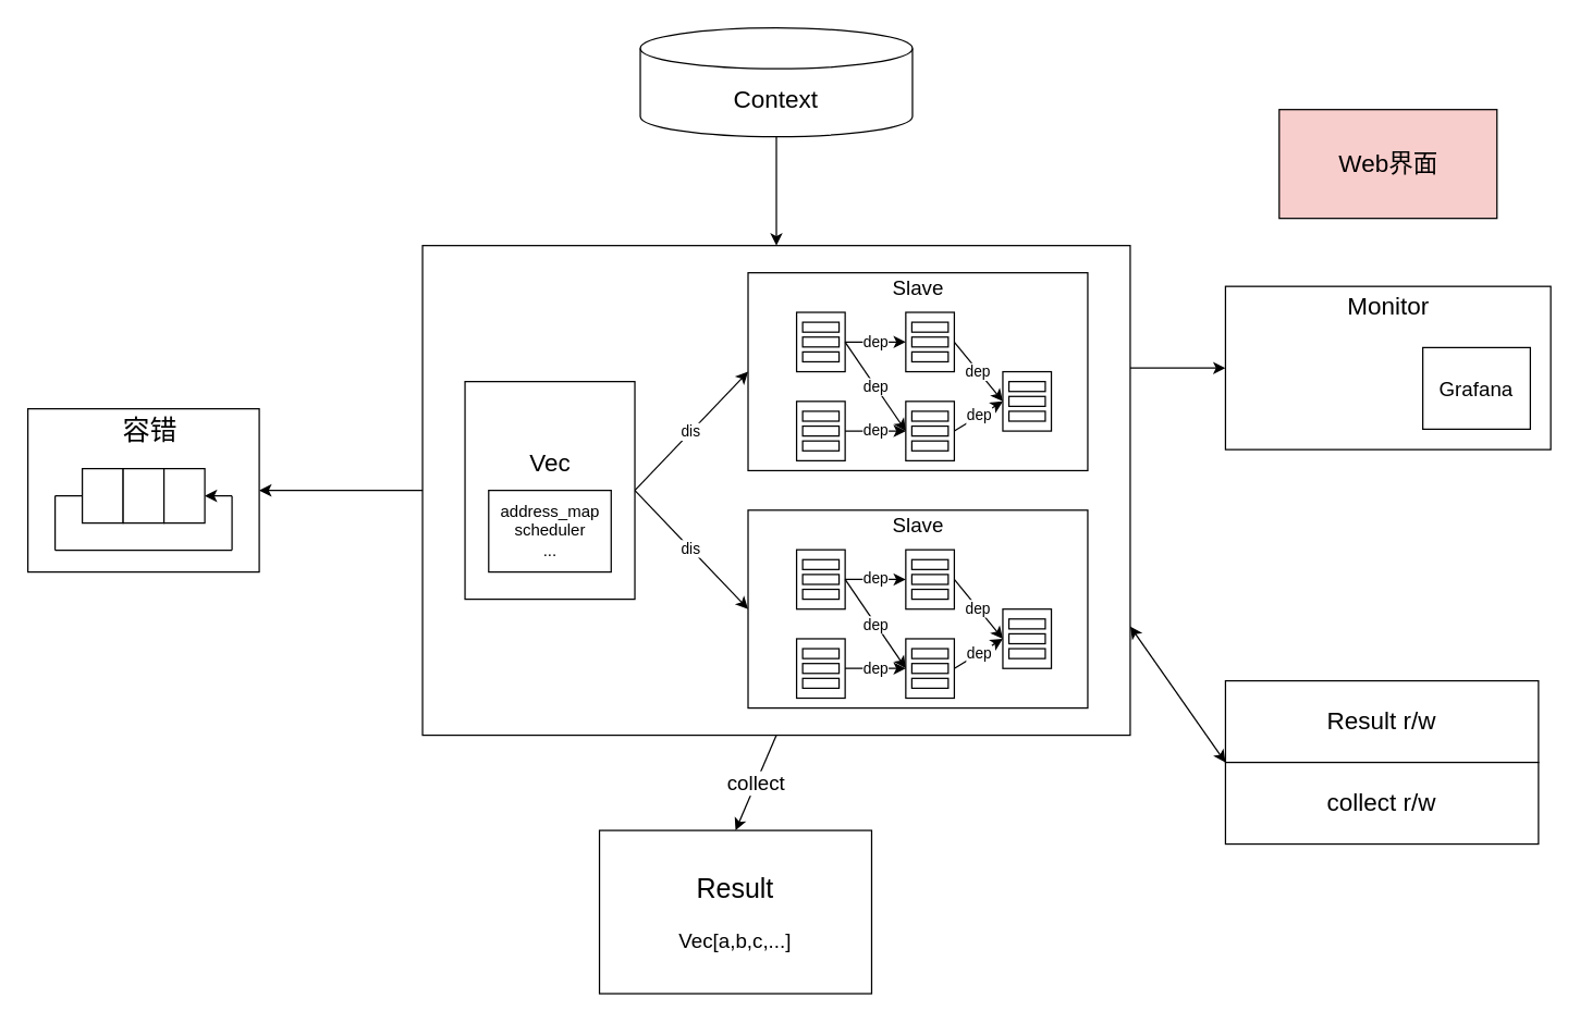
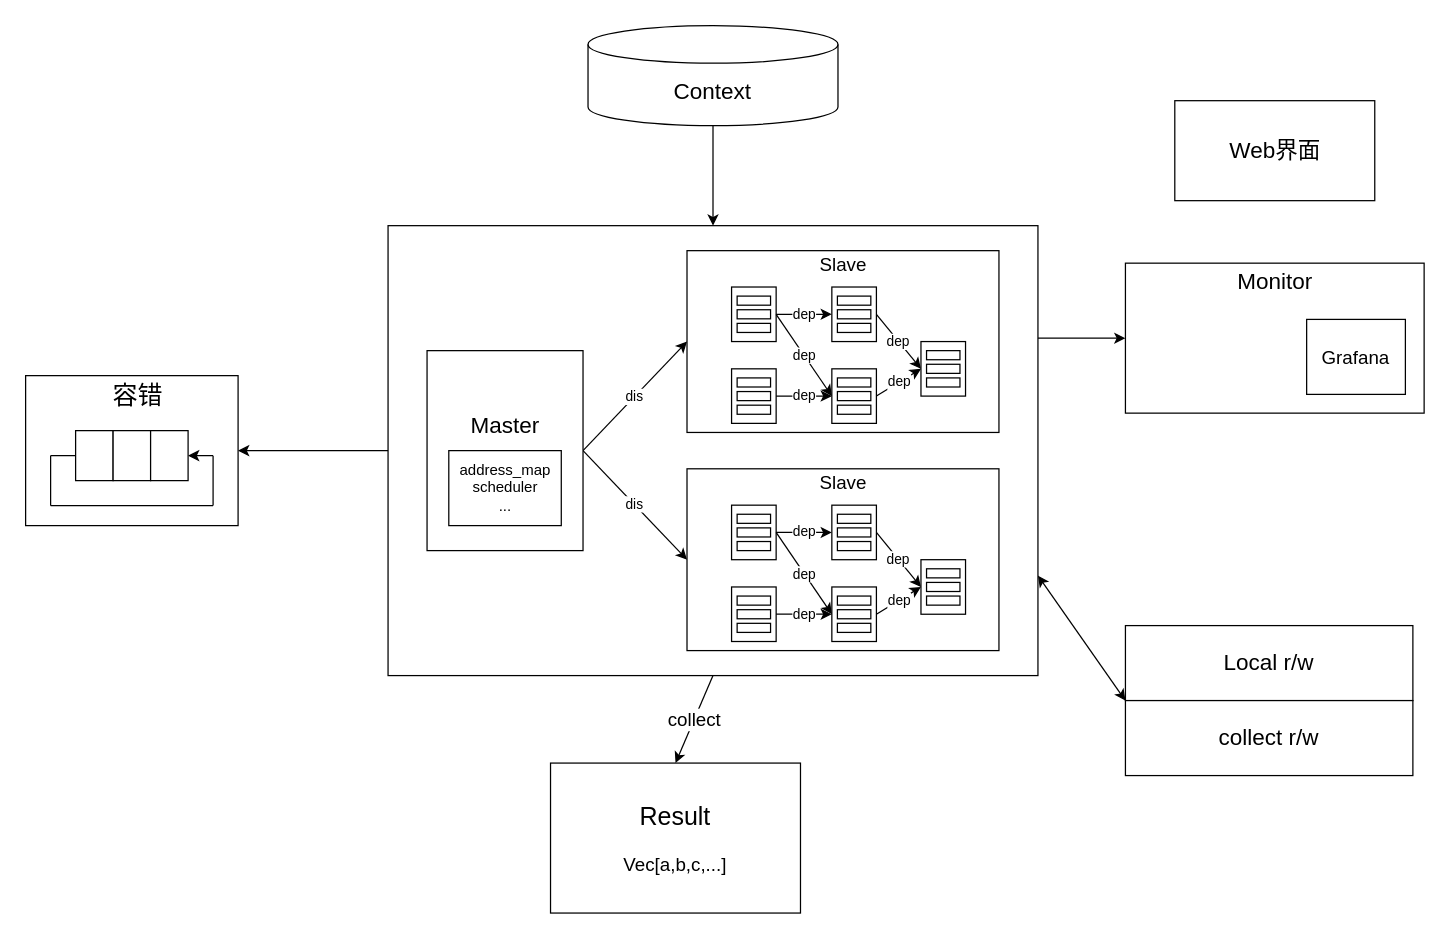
  <mxCell id="0" />
  <mxCell id="1" parent="0" />
  <mxCell id="2" value="" style="group" parent="1" vertex="1" connectable="0"><mxGeometry x="310" y="180" width="520" height="360" as="geometry" /></mxCell>
  <mxCell id="3" value="" style="rounded=0;whiteSpace=wrap;html=1;" parent="2" vertex="1"><mxGeometry width="520" height="360.0" as="geometry" /></mxCell>
  <mxCell id="4" value="" style="group" parent="2" vertex="1" connectable="0"><mxGeometry x="239.2" y="20.0" width="249.6" height="320.0" as="geometry" /></mxCell>
  <mxCell id="5" value="" style="group" parent="4" vertex="1" connectable="0"><mxGeometry width="249.6" height="145.455" as="geometry" /></mxCell>
  <mxCell id="6" value="" style="rounded=0;whiteSpace=wrap;html=1;" parent="5" vertex="1"><mxGeometry width="249.6" height="145.455" as="geometry" /></mxCell>
  <mxCell id="7" value="" style="group" parent="5" vertex="1" connectable="0"><mxGeometry x="115.886" y="94.545" width="35.657" height="43.636" as="geometry" /></mxCell>
  <mxCell id="8" value="" style="rounded=0;whiteSpace=wrap;html=1;" parent="7" vertex="1"><mxGeometry width="35.657" height="43.636" as="geometry" /></mxCell>
  <mxCell id="9" value="" style="rounded=0;whiteSpace=wrap;html=1;" parent="7" vertex="1"><mxGeometry x="4.457" y="7.273" width="26.743" height="7.273" as="geometry" /></mxCell>
  <mxCell id="10" value="" style="rounded=0;whiteSpace=wrap;html=1;" parent="7" vertex="1"><mxGeometry x="4.457" y="18.182" width="26.743" height="7.273" as="geometry" /></mxCell>
  <mxCell id="11" value="" style="rounded=0;whiteSpace=wrap;html=1;" parent="7" vertex="1"><mxGeometry x="4.457" y="29.091" width="26.743" height="7.273" as="geometry" /></mxCell>
  <mxCell id="12" value="" style="group" parent="5" vertex="1" connectable="0"><mxGeometry x="35.657" y="29.091" width="35.657" height="43.636" as="geometry" /></mxCell>
  <mxCell id="13" value="" style="rounded=0;whiteSpace=wrap;html=1;" parent="12" vertex="1"><mxGeometry width="35.657" height="43.636" as="geometry" /></mxCell>
  <mxCell id="14" value="" style="rounded=0;whiteSpace=wrap;html=1;" parent="12" vertex="1"><mxGeometry x="4.457" y="7.273" width="26.743" height="7.273" as="geometry" /></mxCell>
  <mxCell id="15" value="" style="rounded=0;whiteSpace=wrap;html=1;" parent="12" vertex="1"><mxGeometry x="4.457" y="18.182" width="26.743" height="7.273" as="geometry" /></mxCell>
  <mxCell id="16" value="" style="rounded=0;whiteSpace=wrap;html=1;" parent="12" vertex="1"><mxGeometry x="4.457" y="29.091" width="26.743" height="7.273" as="geometry" /></mxCell>
  <mxCell id="17" value="" style="group" parent="5" vertex="1" connectable="0"><mxGeometry x="35.657" y="94.545" width="35.657" height="43.636" as="geometry" /></mxCell>
  <mxCell id="18" value="" style="rounded=0;whiteSpace=wrap;html=1;" parent="17" vertex="1"><mxGeometry width="35.657" height="43.636" as="geometry" /></mxCell>
  <mxCell id="19" value="" style="rounded=0;whiteSpace=wrap;html=1;" parent="17" vertex="1"><mxGeometry x="4.457" y="7.273" width="26.743" height="7.273" as="geometry" /></mxCell>
  <mxCell id="20" value="" style="rounded=0;whiteSpace=wrap;html=1;" parent="17" vertex="1"><mxGeometry x="4.457" y="18.182" width="26.743" height="7.273" as="geometry" /></mxCell>
  <mxCell id="21" value="" style="rounded=0;whiteSpace=wrap;html=1;" parent="17" vertex="1"><mxGeometry x="4.457" y="29.091" width="26.743" height="7.273" as="geometry" /></mxCell>
  <mxCell id="22" value="" style="group" parent="5" vertex="1" connectable="0"><mxGeometry x="115.886" y="29.091" width="35.657" height="43.636" as="geometry" /></mxCell>
  <mxCell id="23" value="" style="rounded=0;whiteSpace=wrap;html=1;" parent="22" vertex="1"><mxGeometry width="35.657" height="43.636" as="geometry" /></mxCell>
  <mxCell id="24" value="" style="rounded=0;whiteSpace=wrap;html=1;" parent="22" vertex="1"><mxGeometry x="4.457" y="7.273" width="26.743" height="7.273" as="geometry" /></mxCell>
  <mxCell id="25" value="" style="rounded=0;whiteSpace=wrap;html=1;" parent="22" vertex="1"><mxGeometry x="4.457" y="18.182" width="26.743" height="7.273" as="geometry" /></mxCell>
  <mxCell id="26" value="" style="rounded=0;whiteSpace=wrap;html=1;" parent="22" vertex="1"><mxGeometry x="4.457" y="29.091" width="26.743" height="7.273" as="geometry" /></mxCell>
  <mxCell id="27" value="" style="group" parent="5" vertex="1" connectable="0"><mxGeometry x="187.2" y="72.727" width="35.657" height="43.636" as="geometry" /></mxCell>
  <mxCell id="28" value="" style="rounded=0;whiteSpace=wrap;html=1;" parent="27" vertex="1"><mxGeometry width="35.657" height="43.636" as="geometry" /></mxCell>
  <mxCell id="29" value="" style="rounded=0;whiteSpace=wrap;html=1;" parent="27" vertex="1"><mxGeometry x="4.457" y="7.273" width="26.743" height="7.273" as="geometry" /></mxCell>
  <mxCell id="30" value="" style="rounded=0;whiteSpace=wrap;html=1;" parent="27" vertex="1"><mxGeometry x="4.457" y="18.182" width="26.743" height="7.273" as="geometry" /></mxCell>
  <mxCell id="31" value="" style="rounded=0;whiteSpace=wrap;html=1;" parent="27" vertex="1"><mxGeometry x="4.457" y="29.091" width="26.743" height="7.273" as="geometry" /></mxCell>
  <mxCell id="32" value="dep" style="edgeStyle=none;html=1;exitX=1;exitY=0.5;exitDx=0;exitDy=0;entryX=0;entryY=0.5;entryDx=0;entryDy=0;" parent="5" source="13" target="23" edge="1"><mxGeometry relative="1" as="geometry" /></mxCell>
  <mxCell id="33" value="dep" style="edgeStyle=none;html=1;exitX=1;exitY=0.5;exitDx=0;exitDy=0;entryX=0;entryY=0.5;entryDx=0;entryDy=0;" parent="5" source="13" target="8" edge="1"><mxGeometry relative="1" as="geometry" /></mxCell>
  <mxCell id="34" value="dep" style="edgeStyle=none;html=1;exitX=1;exitY=0.5;exitDx=0;exitDy=0;entryX=0;entryY=0.5;entryDx=0;entryDy=0;" parent="5" source="18" target="8" edge="1"><mxGeometry relative="1" as="geometry" /></mxCell>
  <mxCell id="35" value="dep" style="edgeStyle=none;html=1;exitX=1;exitY=0.5;exitDx=0;exitDy=0;entryX=0;entryY=0.5;entryDx=0;entryDy=0;" parent="5" source="8" target="28" edge="1"><mxGeometry relative="1" as="geometry" /></mxCell>
  <mxCell id="36" value="dep" style="edgeStyle=none;html=1;exitX=1;exitY=0.5;exitDx=0;exitDy=0;entryX=0;entryY=0.5;entryDx=0;entryDy=0;" parent="5" source="23" target="28" edge="1"><mxGeometry relative="1" as="geometry" /></mxCell>
  <mxCell id="37" value="&lt;font style=&quot;font-size: 15px;&quot;&gt;Slave&lt;/font&gt;" style="rounded=0;whiteSpace=wrap;html=1;opacity=0;" parent="5" vertex="1"><mxGeometry x="71.314" width="106.971" height="21.818" as="geometry" /></mxCell>
  <mxCell id="38" value="" style="group" parent="4" vertex="1" connectable="0"><mxGeometry y="174.545" width="249.6" height="145.455" as="geometry" /></mxCell>
  <mxCell id="39" value="" style="rounded=0;whiteSpace=wrap;html=1;" parent="38" vertex="1"><mxGeometry width="249.6" height="145.455" as="geometry" /></mxCell>
  <mxCell id="40" value="" style="group" parent="38" vertex="1" connectable="0"><mxGeometry x="115.886" y="94.545" width="35.657" height="43.636" as="geometry" /></mxCell>
  <mxCell id="41" value="" style="rounded=0;whiteSpace=wrap;html=1;" parent="40" vertex="1"><mxGeometry width="35.657" height="43.636" as="geometry" /></mxCell>
  <mxCell id="42" value="" style="rounded=0;whiteSpace=wrap;html=1;" parent="40" vertex="1"><mxGeometry x="4.457" y="7.273" width="26.743" height="7.273" as="geometry" /></mxCell>
  <mxCell id="43" value="" style="rounded=0;whiteSpace=wrap;html=1;" parent="40" vertex="1"><mxGeometry x="4.457" y="18.182" width="26.743" height="7.273" as="geometry" /></mxCell>
  <mxCell id="44" value="" style="rounded=0;whiteSpace=wrap;html=1;" parent="40" vertex="1"><mxGeometry x="4.457" y="29.091" width="26.743" height="7.273" as="geometry" /></mxCell>
  <mxCell id="45" value="" style="group" parent="38" vertex="1" connectable="0"><mxGeometry x="35.657" y="29.091" width="35.657" height="43.636" as="geometry" /></mxCell>
  <mxCell id="46" value="" style="rounded=0;whiteSpace=wrap;html=1;" parent="45" vertex="1"><mxGeometry width="35.657" height="43.636" as="geometry" /></mxCell>
  <mxCell id="47" value="" style="rounded=0;whiteSpace=wrap;html=1;" parent="45" vertex="1"><mxGeometry x="4.457" y="7.273" width="26.743" height="7.273" as="geometry" /></mxCell>
  <mxCell id="48" value="" style="rounded=0;whiteSpace=wrap;html=1;" parent="45" vertex="1"><mxGeometry x="4.457" y="18.182" width="26.743" height="7.273" as="geometry" /></mxCell>
  <mxCell id="49" value="" style="rounded=0;whiteSpace=wrap;html=1;" parent="45" vertex="1"><mxGeometry x="4.457" y="29.091" width="26.743" height="7.273" as="geometry" /></mxCell>
  <mxCell id="50" value="" style="group" parent="38" vertex="1" connectable="0"><mxGeometry x="35.657" y="94.545" width="35.657" height="43.636" as="geometry" /></mxCell>
  <mxCell id="51" value="" style="rounded=0;whiteSpace=wrap;html=1;" parent="50" vertex="1"><mxGeometry width="35.657" height="43.636" as="geometry" /></mxCell>
  <mxCell id="52" value="" style="rounded=0;whiteSpace=wrap;html=1;" parent="50" vertex="1"><mxGeometry x="4.457" y="7.273" width="26.743" height="7.273" as="geometry" /></mxCell>
  <mxCell id="53" value="" style="rounded=0;whiteSpace=wrap;html=1;" parent="50" vertex="1"><mxGeometry x="4.457" y="18.182" width="26.743" height="7.273" as="geometry" /></mxCell>
  <mxCell id="54" value="" style="rounded=0;whiteSpace=wrap;html=1;" parent="50" vertex="1"><mxGeometry x="4.457" y="29.091" width="26.743" height="7.273" as="geometry" /></mxCell>
  <mxCell id="55" value="" style="group" parent="38" vertex="1" connectable="0"><mxGeometry x="115.886" y="29.091" width="35.657" height="43.636" as="geometry" /></mxCell>
  <mxCell id="56" value="" style="rounded=0;whiteSpace=wrap;html=1;" parent="55" vertex="1"><mxGeometry width="35.657" height="43.636" as="geometry" /></mxCell>
  <mxCell id="57" value="" style="rounded=0;whiteSpace=wrap;html=1;" parent="55" vertex="1"><mxGeometry x="4.457" y="7.273" width="26.743" height="7.273" as="geometry" /></mxCell>
  <mxCell id="58" value="" style="rounded=0;whiteSpace=wrap;html=1;" parent="55" vertex="1"><mxGeometry x="4.457" y="18.182" width="26.743" height="7.273" as="geometry" /></mxCell>
  <mxCell id="59" value="" style="rounded=0;whiteSpace=wrap;html=1;" parent="55" vertex="1"><mxGeometry x="4.457" y="29.091" width="26.743" height="7.273" as="geometry" /></mxCell>
  <mxCell id="60" value="" style="group" parent="38" vertex="1" connectable="0"><mxGeometry x="187.2" y="72.727" width="35.657" height="43.636" as="geometry" /></mxCell>
  <mxCell id="61" value="" style="rounded=0;whiteSpace=wrap;html=1;" parent="60" vertex="1"><mxGeometry width="35.657" height="43.636" as="geometry" /></mxCell>
  <mxCell id="62" value="" style="rounded=0;whiteSpace=wrap;html=1;" parent="60" vertex="1"><mxGeometry x="4.457" y="7.273" width="26.743" height="7.273" as="geometry" /></mxCell>
  <mxCell id="63" value="" style="rounded=0;whiteSpace=wrap;html=1;" parent="60" vertex="1"><mxGeometry x="4.457" y="18.182" width="26.743" height="7.273" as="geometry" /></mxCell>
  <mxCell id="64" value="" style="rounded=0;whiteSpace=wrap;html=1;" parent="60" vertex="1"><mxGeometry x="4.457" y="29.091" width="26.743" height="7.273" as="geometry" /></mxCell>
  <mxCell id="65" value="dep" style="edgeStyle=none;html=1;exitX=1;exitY=0.5;exitDx=0;exitDy=0;entryX=0;entryY=0.5;entryDx=0;entryDy=0;" parent="38" source="46" target="56" edge="1"><mxGeometry relative="1" as="geometry" /></mxCell>
  <mxCell id="66" value="dep" style="edgeStyle=none;html=1;exitX=1;exitY=0.5;exitDx=0;exitDy=0;entryX=0;entryY=0.5;entryDx=0;entryDy=0;" parent="38" source="46" target="41" edge="1"><mxGeometry relative="1" as="geometry" /></mxCell>
  <mxCell id="67" value="dep" style="edgeStyle=none;html=1;exitX=1;exitY=0.5;exitDx=0;exitDy=0;entryX=0;entryY=0.5;entryDx=0;entryDy=0;" parent="38" source="51" target="41" edge="1"><mxGeometry relative="1" as="geometry" /></mxCell>
  <mxCell id="68" value="dep" style="edgeStyle=none;html=1;exitX=1;exitY=0.5;exitDx=0;exitDy=0;entryX=0;entryY=0.5;entryDx=0;entryDy=0;" parent="38" source="41" target="61" edge="1"><mxGeometry relative="1" as="geometry" /></mxCell>
  <mxCell id="69" value="dep" style="edgeStyle=none;html=1;exitX=1;exitY=0.5;exitDx=0;exitDy=0;entryX=0;entryY=0.5;entryDx=0;entryDy=0;" parent="38" source="56" target="61" edge="1"><mxGeometry relative="1" as="geometry" /></mxCell>
  <mxCell id="70" value="&lt;font style=&quot;font-size: 15px;&quot;&gt;Slave&lt;/font&gt;" style="rounded=0;whiteSpace=wrap;html=1;opacity=0;" parent="38" vertex="1"><mxGeometry x="71.314" width="106.971" height="21.818" as="geometry" /></mxCell>
  <mxCell id="71" value="dis" style="edgeStyle=none;html=1;exitX=1;exitY=0.5;exitDx=0;exitDy=0;entryX=0;entryY=0.5;entryDx=0;entryDy=0;" parent="2" source="73" target="6" edge="1"><mxGeometry relative="1" as="geometry" /></mxCell>
  <mxCell id="72" value="dis" style="edgeStyle=none;html=1;exitX=1;exitY=0.5;exitDx=0;exitDy=0;entryX=0;entryY=0.5;entryDx=0;entryDy=0;" parent="2" source="73" target="39" edge="1"><mxGeometry relative="1" as="geometry" /></mxCell>
  <mxCell id="73" value="" style="rounded=0;whiteSpace=wrap;html=1;" parent="2" vertex="1"><mxGeometry x="31.2" y="100" width="124.8" height="160.0" as="geometry" /></mxCell>
  <mxCell id="74" value="address_map&lt;br&gt;scheduler&lt;br&gt;..." style="rounded=0;whiteSpace=wrap;html=1;" parent="2" vertex="1"><mxGeometry x="48.6" y="180" width="90" height="60" as="geometry" /></mxCell>
- <mxCell id="75" value="&lt;font style=&quot;font-size: 18px;&quot;&gt;Vec&lt;/font&gt;" style="rounded=0;whiteSpace=wrap;html=1;opacity=0;" parent="2" vertex="1"><mxGeometry x="58.6" y="140" width="70" height="40" as="geometry" /></mxCell>
+ <mxCell id="75" value="&lt;font style=&quot;font-size: 18px;&quot;&gt;Master&lt;/font&gt;" style="rounded=0;whiteSpace=wrap;html=1;opacity=0;" parent="2" vertex="1"><mxGeometry x="58.6" y="140" width="70" height="40" as="geometry" /></mxCell>
  <mxCell id="76" value="" style="rounded=0;whiteSpace=wrap;html=1;" parent="1" vertex="1"><mxGeometry x="20" y="300" width="170" height="120" as="geometry" /></mxCell>
  <mxCell id="77" style="edgeStyle=none;html=1;exitX=0;exitY=0.5;exitDx=0;exitDy=0;entryX=1;entryY=0.5;entryDx=0;entryDy=0;" parent="1" source="3" target="76" edge="1"><mxGeometry relative="1" as="geometry" /></mxCell>
  <mxCell id="78" value="" style="group" parent="1" vertex="1" connectable="0"><mxGeometry x="40" y="344" width="130" height="60" as="geometry" /></mxCell>
  <mxCell id="79" value="" style="rounded=0;whiteSpace=wrap;html=1;fontSize=15;" parent="78" vertex="1"><mxGeometry x="20" width="30" height="40" as="geometry" /></mxCell>
  <mxCell id="80" value="" style="rounded=0;whiteSpace=wrap;html=1;fontSize=15;" parent="78" vertex="1"><mxGeometry x="50" width="30" height="40" as="geometry" /></mxCell>
  <mxCell id="81" value="" style="rounded=0;whiteSpace=wrap;html=1;fontSize=15;" parent="78" vertex="1"><mxGeometry x="80" width="30" height="40" as="geometry" /></mxCell>
  <mxCell id="82" value="" style="endArrow=none;html=1;fontSize=15;exitX=0;exitY=0.5;exitDx=0;exitDy=0;" parent="78" source="79" edge="1"><mxGeometry width="50" height="50" relative="1" as="geometry"><mxPoint x="360" y="-120" as="sourcePoint" /><mxPoint y="20" as="targetPoint" /></mxGeometry></mxCell>
  <mxCell id="83" value="" style="endArrow=none;html=1;fontSize=15;" parent="78" edge="1"><mxGeometry width="50" height="50" relative="1" as="geometry"><mxPoint y="20" as="sourcePoint" /><mxPoint y="60" as="targetPoint" /></mxGeometry></mxCell>
  <mxCell id="84" value="" style="endArrow=none;html=1;fontSize=15;" parent="78" edge="1"><mxGeometry width="50" height="50" relative="1" as="geometry"><mxPoint y="60" as="sourcePoint" /><mxPoint x="130" y="60" as="targetPoint" /></mxGeometry></mxCell>
  <mxCell id="85" value="" style="endArrow=none;html=1;fontSize=15;" parent="78" edge="1"><mxGeometry width="50" height="50" relative="1" as="geometry"><mxPoint x="130" y="60" as="sourcePoint" /><mxPoint x="130" y="20" as="targetPoint" /></mxGeometry></mxCell>
  <mxCell id="86" value="" style="endArrow=classic;html=1;fontSize=15;entryX=1;entryY=0.5;entryDx=0;entryDy=0;" parent="78" target="81" edge="1"><mxGeometry width="50" height="50" relative="1" as="geometry"><mxPoint x="130" y="20" as="sourcePoint" /><mxPoint x="80" y="-10" as="targetPoint" /></mxGeometry></mxCell>
  <mxCell id="87" value="&lt;font style=&quot;font-size: 20px;&quot;&gt;容错&lt;/font&gt;" style="rounded=0;whiteSpace=wrap;html=1;fontSize=15;opacity=0;" parent="1" vertex="1"><mxGeometry x="50" y="300" width="120" height="30" as="geometry" /></mxCell>
  <mxCell id="88" style="edgeStyle=none;html=1;fontSize=15;exitX=0.5;exitY=1;exitDx=0;exitDy=0;exitPerimeter=0;" parent="1" source="100" target="3" edge="1"><mxGeometry relative="1" as="geometry"><mxPoint x="570" y="110" as="sourcePoint" /></mxGeometry></mxCell>
  <mxCell id="89" value="" style="endArrow=classic;html=1;fontSize=15;exitX=1;exitY=0.25;exitDx=0;exitDy=0;entryX=0;entryY=0.5;entryDx=0;entryDy=0;" parent="1" source="3" target="91" edge="1"><mxGeometry width="50" height="50" relative="1" as="geometry"><mxPoint x="850" y="340" as="sourcePoint" /><mxPoint x="970" y="250" as="targetPoint" /></mxGeometry></mxCell>
  <mxCell id="90" value="" style="group" parent="1" vertex="1" connectable="0"><mxGeometry x="900" y="210" width="239" height="120" as="geometry" /></mxCell>
  <mxCell id="91" value="" style="rounded=0;whiteSpace=wrap;html=1;fontSize=15;" parent="90" vertex="1"><mxGeometry width="239" height="120" as="geometry" /></mxCell>
  <mxCell id="92" value="Grafana" style="rounded=0;whiteSpace=wrap;html=1;fontSize=15;" parent="90" vertex="1"><mxGeometry x="145" y="45" width="79" height="60" as="geometry" /></mxCell>
  <mxCell id="93" value="&lt;font style=&quot;font-size: 18px;&quot;&gt;Monitor&lt;/font&gt;" style="rounded=0;whiteSpace=wrap;html=1;fontSize=15;opacity=0;" parent="90" vertex="1"><mxGeometry x="59.5" width="120" height="30" as="geometry" /></mxCell>
- <mxCell id="94" value="&lt;font style=&quot;font-size: 18px;&quot;&gt;Web界面&lt;/font&gt;" style="rounded=0;whiteSpace=wrap;html=1;fontSize=15;fillColor=#f8cecc;" parent="1" vertex="1"><mxGeometry x="939.5" y="80" width="160" height="80" as="geometry" /></mxCell>
- <mxCell id="95" value="&lt;font style=&quot;font-size: 18px;&quot;&gt;Result r/w&lt;/font&gt;" style="rounded=0;whiteSpace=wrap;html=1;fontSize=15;" parent="1" vertex="1"><mxGeometry x="900" y="500" width="230" height="60" as="geometry" /></mxCell>
+ <mxCell id="94" value="&lt;font style=&quot;font-size: 18px;&quot;&gt;Web界面&lt;/font&gt;" style="rounded=0;whiteSpace=wrap;html=1;fontSize=15;" parent="1" vertex="1"><mxGeometry x="939.5" y="80" width="160" height="80" as="geometry" /></mxCell>
+ <mxCell id="95" value="&lt;font style=&quot;font-size: 18px;&quot;&gt;Local r/w&lt;/font&gt;" style="rounded=0;whiteSpace=wrap;html=1;fontSize=15;" parent="1" vertex="1"><mxGeometry x="900" y="500" width="230" height="60" as="geometry" /></mxCell>
  <mxCell id="96" value="&lt;font style=&quot;font-size: 18px;&quot;&gt;collect r/w&lt;/font&gt;" style="rounded=0;whiteSpace=wrap;html=1;fontSize=15;" parent="1" vertex="1"><mxGeometry x="900" y="560" width="230" height="60" as="geometry" /></mxCell>
  <mxCell id="97" value="" style="endArrow=classic;startArrow=classic;html=1;fontSize=15;entryX=0;entryY=0;entryDx=0;entryDy=0;" parent="1" target="96" edge="1"><mxGeometry width="50" height="50" relative="1" as="geometry"><mxPoint x="830" y="460" as="sourcePoint" /><mxPoint x="940" y="420" as="targetPoint" /></mxGeometry></mxCell>
  <mxCell id="98" value="&lt;font style=&quot;font-size: 20px;&quot;&gt;Result&lt;/font&gt;&lt;br&gt;&lt;br&gt;Vec[a,b,c,...]" style="rounded=0;whiteSpace=wrap;html=1;fontSize=15;" parent="1" vertex="1"><mxGeometry x="440" y="610" width="200" height="120" as="geometry" /></mxCell>
  <mxCell id="99" value="collect" style="edgeStyle=none;html=1;exitX=0.5;exitY=1;exitDx=0;exitDy=0;entryX=0.5;entryY=0;entryDx=0;entryDy=0;fontSize=15;" parent="1" source="3" target="98" edge="1"><mxGeometry relative="1" as="geometry" /></mxCell>
  <mxCell id="100" value="&lt;font style=&quot;font-size: 18px;&quot;&gt;Context&lt;/font&gt;" style="shape=cylinder3;whiteSpace=wrap;html=1;boundedLbl=1;backgroundOutline=1;size=15;fontSize=15;" parent="1" vertex="1"><mxGeometry x="470" y="20" width="200" height="80" as="geometry" /></mxCell>
